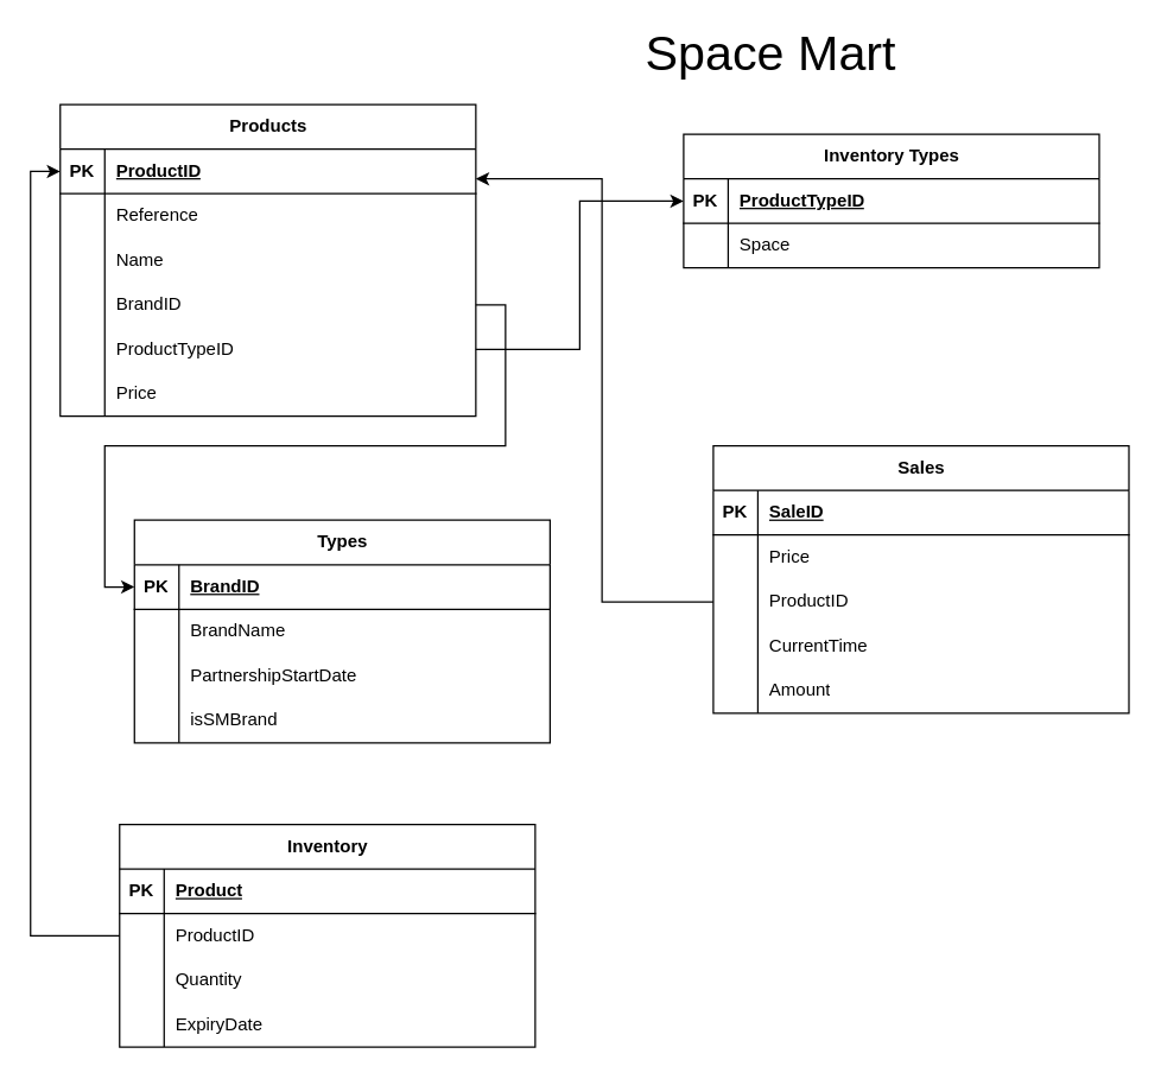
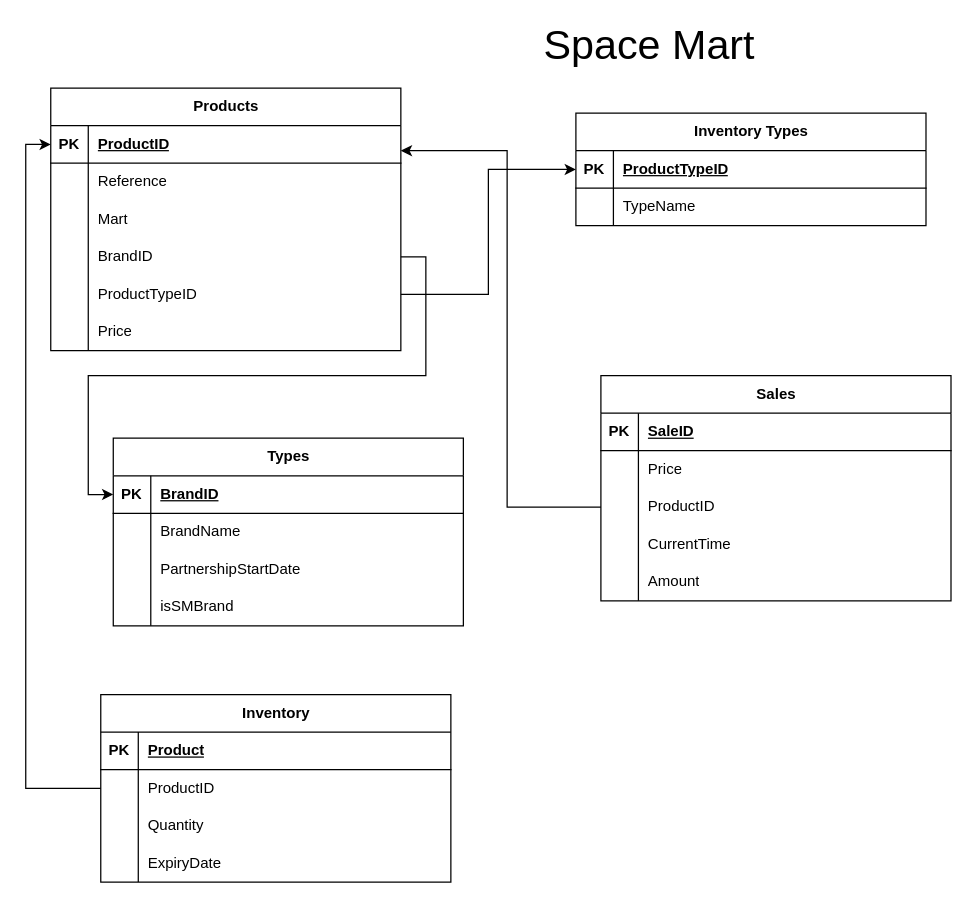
  <mxCell id="0" />
  <mxCell id="1" parent="0" />
  <mxCell id="2" value="Products" style="shape=table;startSize=30;container=1;collapsible=1;childLayout=tableLayout;fixedRows=1;rowLines=0;fontStyle=1;align=center;resizeLast=1;html=1;" parent="1" vertex="1"><mxGeometry x="40" y="70" width="280" height="210" as="geometry"><mxRectangle x="290" y="180" width="90" height="30" as="alternateBounds" /></mxGeometry></mxCell>
  <mxCell id="3" value="" style="shape=tableRow;horizontal=0;startSize=0;swimlaneHead=0;swimlaneBody=0;fillColor=none;collapsible=0;dropTarget=0;points=[[0,0.5],[1,0.5]];portConstraint=eastwest;top=0;left=0;right=0;bottom=1;" parent="2" vertex="1"><mxGeometry y="30" width="280" height="30" as="geometry" /></mxCell>
  <mxCell id="4" value="PK" style="shape=partialRectangle;connectable=0;fillColor=none;top=0;left=0;bottom=0;right=0;fontStyle=1;overflow=hidden;whiteSpace=wrap;html=1;" parent="3" vertex="1"><mxGeometry width="30" height="30" as="geometry"><mxRectangle width="30" height="30" as="alternateBounds" /></mxGeometry></mxCell>
  <mxCell id="5" value="ProductID" style="shape=partialRectangle;connectable=0;fillColor=none;top=0;left=0;bottom=0;right=0;align=left;spacingLeft=6;fontStyle=5;overflow=hidden;whiteSpace=wrap;html=1;" parent="3" vertex="1"><mxGeometry x="30" width="250" height="30" as="geometry"><mxRectangle width="250" height="30" as="alternateBounds" /></mxGeometry></mxCell>
  <mxCell id="6" value="" style="shape=tableRow;horizontal=0;startSize=0;swimlaneHead=0;swimlaneBody=0;fillColor=none;collapsible=0;dropTarget=0;points=[[0,0.5],[1,0.5]];portConstraint=eastwest;top=0;left=0;right=0;bottom=0;" parent="2" vertex="1"><mxGeometry y="60" width="280" height="30" as="geometry" /></mxCell>
  <mxCell id="7" value="" style="shape=partialRectangle;connectable=0;fillColor=none;top=0;left=0;bottom=0;right=0;editable=1;overflow=hidden;whiteSpace=wrap;html=1;" parent="6" vertex="1"><mxGeometry width="30" height="30" as="geometry"><mxRectangle width="30" height="30" as="alternateBounds" /></mxGeometry></mxCell>
  <mxCell id="8" value="Reference" style="shape=partialRectangle;connectable=0;fillColor=none;top=0;left=0;bottom=0;right=0;align=left;spacingLeft=6;overflow=hidden;whiteSpace=wrap;html=1;" parent="6" vertex="1"><mxGeometry x="30" width="250" height="30" as="geometry"><mxRectangle width="250" height="30" as="alternateBounds" /></mxGeometry></mxCell>
  <mxCell id="9" value="" style="shape=tableRow;horizontal=0;startSize=0;swimlaneHead=0;swimlaneBody=0;fillColor=none;collapsible=0;dropTarget=0;points=[[0,0.5],[1,0.5]];portConstraint=eastwest;top=0;left=0;right=0;bottom=0;" parent="2" vertex="1"><mxGeometry y="90" width="280" height="30" as="geometry" /></mxCell>
  <mxCell id="10" value="" style="shape=partialRectangle;connectable=0;fillColor=none;top=0;left=0;bottom=0;right=0;editable=1;overflow=hidden;whiteSpace=wrap;html=1;" parent="9" vertex="1"><mxGeometry width="30" height="30" as="geometry"><mxRectangle width="30" height="30" as="alternateBounds" /></mxGeometry></mxCell>
- <mxCell id="11" value="Name" style="shape=partialRectangle;connectable=0;fillColor=none;top=0;left=0;bottom=0;right=0;align=left;spacingLeft=6;overflow=hidden;whiteSpace=wrap;html=1;" parent="9" vertex="1"><mxGeometry x="30" width="250" height="30" as="geometry"><mxRectangle width="250" height="30" as="alternateBounds" /></mxGeometry></mxCell>
+ <mxCell id="11" value="Mart" style="shape=partialRectangle;connectable=0;fillColor=none;top=0;left=0;bottom=0;right=0;align=left;spacingLeft=6;overflow=hidden;whiteSpace=wrap;html=1;" parent="9" vertex="1"><mxGeometry x="30" width="250" height="30" as="geometry"><mxRectangle width="250" height="30" as="alternateBounds" /></mxGeometry></mxCell>
  <mxCell id="12" value="" style="shape=tableRow;horizontal=0;startSize=0;swimlaneHead=0;swimlaneBody=0;fillColor=none;collapsible=0;dropTarget=0;points=[[0,0.5],[1,0.5]];portConstraint=eastwest;top=0;left=0;right=0;bottom=0;" parent="2" vertex="1"><mxGeometry y="120" width="280" height="30" as="geometry" /></mxCell>
  <mxCell id="13" value="" style="shape=partialRectangle;connectable=0;fillColor=none;top=0;left=0;bottom=0;right=0;editable=1;overflow=hidden;whiteSpace=wrap;html=1;" parent="12" vertex="1"><mxGeometry width="30" height="30" as="geometry"><mxRectangle width="30" height="30" as="alternateBounds" /></mxGeometry></mxCell>
  <mxCell id="14" value="BrandID" style="shape=partialRectangle;connectable=0;fillColor=none;top=0;left=0;bottom=0;right=0;align=left;spacingLeft=6;overflow=hidden;whiteSpace=wrap;html=1;" parent="12" vertex="1"><mxGeometry x="30" width="250" height="30" as="geometry"><mxRectangle width="250" height="30" as="alternateBounds" /></mxGeometry></mxCell>
  <mxCell id="15" style="shape=tableRow;horizontal=0;startSize=0;swimlaneHead=0;swimlaneBody=0;fillColor=none;collapsible=0;dropTarget=0;points=[[0,0.5],[1,0.5]];portConstraint=eastwest;top=0;left=0;right=0;bottom=0;" parent="2" vertex="1"><mxGeometry y="150" width="280" height="30" as="geometry" /></mxCell>
  <mxCell id="16" style="shape=partialRectangle;connectable=0;fillColor=none;top=0;left=0;bottom=0;right=0;editable=1;overflow=hidden;whiteSpace=wrap;html=1;" parent="15" vertex="1"><mxGeometry width="30" height="30" as="geometry"><mxRectangle width="30" height="30" as="alternateBounds" /></mxGeometry></mxCell>
  <mxCell id="17" value="ProductTypeID" style="shape=partialRectangle;connectable=0;fillColor=none;top=0;left=0;bottom=0;right=0;align=left;spacingLeft=6;overflow=hidden;whiteSpace=wrap;html=1;" parent="15" vertex="1"><mxGeometry x="30" width="250" height="30" as="geometry"><mxRectangle width="250" height="30" as="alternateBounds" /></mxGeometry></mxCell>
  <mxCell id="18" style="shape=tableRow;horizontal=0;startSize=0;swimlaneHead=0;swimlaneBody=0;fillColor=none;collapsible=0;dropTarget=0;points=[[0,0.5],[1,0.5]];portConstraint=eastwest;top=0;left=0;right=0;bottom=0;" vertex="1" parent="2"><mxGeometry y="180" width="280" height="30" as="geometry" /></mxCell>
  <mxCell id="19" style="shape=partialRectangle;connectable=0;fillColor=none;top=0;left=0;bottom=0;right=0;editable=1;overflow=hidden;whiteSpace=wrap;html=1;" vertex="1" parent="18"><mxGeometry width="30" height="30" as="geometry"><mxRectangle width="30" height="30" as="alternateBounds" /></mxGeometry></mxCell>
  <mxCell id="20" value="Price" style="shape=partialRectangle;connectable=0;fillColor=none;top=0;left=0;bottom=0;right=0;align=left;spacingLeft=6;overflow=hidden;whiteSpace=wrap;html=1;" vertex="1" parent="18"><mxGeometry x="30" width="250" height="30" as="geometry"><mxRectangle width="250" height="30" as="alternateBounds" /></mxGeometry></mxCell>
  <mxCell id="21" value="Space Mart" style="text;html=1;strokeColor=none;fillColor=none;align=center;verticalAlign=middle;whiteSpace=wrap;rounded=0;fontSize=33;" parent="1" vertex="1"><mxGeometry x="404" y="20" width="230" height="30" as="geometry" /></mxCell>
  <mxCell id="22" value="Inventory Types" style="shape=table;startSize=30;container=1;collapsible=1;childLayout=tableLayout;fixedRows=1;rowLines=0;fontStyle=1;align=center;resizeLast=1;html=1;" parent="1" vertex="1"><mxGeometry x="460" y="90" width="280" height="90" as="geometry"><mxRectangle x="290" y="180" width="90" height="30" as="alternateBounds" /></mxGeometry></mxCell>
  <mxCell id="23" value="" style="shape=tableRow;horizontal=0;startSize=0;swimlaneHead=0;swimlaneBody=0;fillColor=none;collapsible=0;dropTarget=0;points=[[0,0.5],[1,0.5]];portConstraint=eastwest;top=0;left=0;right=0;bottom=1;" parent="22" vertex="1"><mxGeometry y="30" width="280" height="30" as="geometry" /></mxCell>
  <mxCell id="24" value="PK" style="shape=partialRectangle;connectable=0;fillColor=none;top=0;left=0;bottom=0;right=0;fontStyle=1;overflow=hidden;whiteSpace=wrap;html=1;" parent="23" vertex="1"><mxGeometry width="30" height="30" as="geometry"><mxRectangle width="30" height="30" as="alternateBounds" /></mxGeometry></mxCell>
  <mxCell id="25" value="ProductTypeID" style="shape=partialRectangle;connectable=0;fillColor=none;top=0;left=0;bottom=0;right=0;align=left;spacingLeft=6;fontStyle=5;overflow=hidden;whiteSpace=wrap;html=1;" parent="23" vertex="1"><mxGeometry x="30" width="250" height="30" as="geometry"><mxRectangle width="250" height="30" as="alternateBounds" /></mxGeometry></mxCell>
  <mxCell id="26" value="" style="shape=tableRow;horizontal=0;startSize=0;swimlaneHead=0;swimlaneBody=0;fillColor=none;collapsible=0;dropTarget=0;points=[[0,0.5],[1,0.5]];portConstraint=eastwest;top=0;left=0;right=0;bottom=0;" parent="22" vertex="1"><mxGeometry y="60" width="280" height="30" as="geometry" /></mxCell>
  <mxCell id="27" value="" style="shape=partialRectangle;connectable=0;fillColor=none;top=0;left=0;bottom=0;right=0;editable=1;overflow=hidden;whiteSpace=wrap;html=1;" parent="26" vertex="1"><mxGeometry width="30" height="30" as="geometry"><mxRectangle width="30" height="30" as="alternateBounds" /></mxGeometry></mxCell>
- <mxCell id="28" value="Space" style="shape=partialRectangle;connectable=0;fillColor=none;top=0;left=0;bottom=0;right=0;align=left;spacingLeft=6;overflow=hidden;whiteSpace=wrap;html=1;" parent="26" vertex="1"><mxGeometry x="30" width="250" height="30" as="geometry"><mxRectangle width="250" height="30" as="alternateBounds" /></mxGeometry></mxCell>
+ <mxCell id="28" value="TypeName" style="shape=partialRectangle;connectable=0;fillColor=none;top=0;left=0;bottom=0;right=0;align=left;spacingLeft=6;overflow=hidden;whiteSpace=wrap;html=1;" parent="26" vertex="1"><mxGeometry x="30" width="250" height="30" as="geometry"><mxRectangle width="250" height="30" as="alternateBounds" /></mxGeometry></mxCell>
  <mxCell id="29" style="edgeStyle=orthogonalEdgeStyle;rounded=0;orthogonalLoop=1;jettySize=auto;html=1;" parent="1" source="15" target="23" edge="1"><mxGeometry relative="1" as="geometry" /></mxCell>
  <mxCell id="30" value="Types" style="shape=table;startSize=30;container=1;collapsible=1;childLayout=tableLayout;fixedRows=1;rowLines=0;fontStyle=1;align=center;resizeLast=1;html=1;" parent="1" vertex="1"><mxGeometry x="90" y="350" width="280" height="150" as="geometry"><mxRectangle x="290" y="180" width="90" height="30" as="alternateBounds" /></mxGeometry></mxCell>
  <mxCell id="31" value="" style="shape=tableRow;horizontal=0;startSize=0;swimlaneHead=0;swimlaneBody=0;fillColor=none;collapsible=0;dropTarget=0;points=[[0,0.5],[1,0.5]];portConstraint=eastwest;top=0;left=0;right=0;bottom=1;" parent="30" vertex="1"><mxGeometry y="30" width="280" height="30" as="geometry" /></mxCell>
  <mxCell id="32" value="PK" style="shape=partialRectangle;connectable=0;fillColor=none;top=0;left=0;bottom=0;right=0;fontStyle=1;overflow=hidden;whiteSpace=wrap;html=1;" parent="31" vertex="1"><mxGeometry width="30" height="30" as="geometry"><mxRectangle width="30" height="30" as="alternateBounds" /></mxGeometry></mxCell>
  <mxCell id="33" value="BrandID" style="shape=partialRectangle;connectable=0;fillColor=none;top=0;left=0;bottom=0;right=0;align=left;spacingLeft=6;fontStyle=5;overflow=hidden;whiteSpace=wrap;html=1;" parent="31" vertex="1"><mxGeometry x="30" width="250" height="30" as="geometry"><mxRectangle width="250" height="30" as="alternateBounds" /></mxGeometry></mxCell>
  <mxCell id="34" value="" style="shape=tableRow;horizontal=0;startSize=0;swimlaneHead=0;swimlaneBody=0;fillColor=none;collapsible=0;dropTarget=0;points=[[0,0.5],[1,0.5]];portConstraint=eastwest;top=0;left=0;right=0;bottom=0;" parent="30" vertex="1"><mxGeometry y="60" width="280" height="30" as="geometry" /></mxCell>
  <mxCell id="35" value="" style="shape=partialRectangle;connectable=0;fillColor=none;top=0;left=0;bottom=0;right=0;editable=1;overflow=hidden;whiteSpace=wrap;html=1;" parent="34" vertex="1"><mxGeometry width="30" height="30" as="geometry"><mxRectangle width="30" height="30" as="alternateBounds" /></mxGeometry></mxCell>
  <mxCell id="36" value="BrandName" style="shape=partialRectangle;connectable=0;fillColor=none;top=0;left=0;bottom=0;right=0;align=left;spacingLeft=6;overflow=hidden;whiteSpace=wrap;html=1;" parent="34" vertex="1"><mxGeometry x="30" width="250" height="30" as="geometry"><mxRectangle width="250" height="30" as="alternateBounds" /></mxGeometry></mxCell>
  <mxCell id="37" value="" style="shape=tableRow;horizontal=0;startSize=0;swimlaneHead=0;swimlaneBody=0;fillColor=none;collapsible=0;dropTarget=0;points=[[0,0.5],[1,0.5]];portConstraint=eastwest;top=0;left=0;right=0;bottom=0;" parent="30" vertex="1"><mxGeometry y="90" width="280" height="30" as="geometry" /></mxCell>
  <mxCell id="38" value="" style="shape=partialRectangle;connectable=0;fillColor=none;top=0;left=0;bottom=0;right=0;editable=1;overflow=hidden;whiteSpace=wrap;html=1;" parent="37" vertex="1"><mxGeometry width="30" height="30" as="geometry"><mxRectangle width="30" height="30" as="alternateBounds" /></mxGeometry></mxCell>
  <mxCell id="39" value="PartnershipStartDate" style="shape=partialRectangle;connectable=0;fillColor=none;top=0;left=0;bottom=0;right=0;align=left;spacingLeft=6;overflow=hidden;whiteSpace=wrap;html=1;" parent="37" vertex="1"><mxGeometry x="30" width="250" height="30" as="geometry"><mxRectangle width="250" height="30" as="alternateBounds" /></mxGeometry></mxCell>
  <mxCell id="40" value="" style="shape=tableRow;horizontal=0;startSize=0;swimlaneHead=0;swimlaneBody=0;fillColor=none;collapsible=0;dropTarget=0;points=[[0,0.5],[1,0.5]];portConstraint=eastwest;top=0;left=0;right=0;bottom=0;" parent="30" vertex="1"><mxGeometry y="120" width="280" height="30" as="geometry" /></mxCell>
  <mxCell id="41" value="" style="shape=partialRectangle;connectable=0;fillColor=none;top=0;left=0;bottom=0;right=0;editable=1;overflow=hidden;whiteSpace=wrap;html=1;" parent="40" vertex="1"><mxGeometry width="30" height="30" as="geometry"><mxRectangle width="30" height="30" as="alternateBounds" /></mxGeometry></mxCell>
  <mxCell id="42" value="isSMBrand" style="shape=partialRectangle;connectable=0;fillColor=none;top=0;left=0;bottom=0;right=0;align=left;spacingLeft=6;overflow=hidden;whiteSpace=wrap;html=1;" parent="40" vertex="1"><mxGeometry x="30" width="250" height="30" as="geometry"><mxRectangle width="250" height="30" as="alternateBounds" /></mxGeometry></mxCell>
  <mxCell id="43" style="edgeStyle=orthogonalEdgeStyle;rounded=0;orthogonalLoop=1;jettySize=auto;html=1;" parent="1" source="12" target="31" edge="1"><mxGeometry relative="1" as="geometry" /></mxCell>
  <mxCell id="44" value="Sales" style="shape=table;startSize=30;container=1;collapsible=1;childLayout=tableLayout;fixedRows=1;rowLines=0;fontStyle=1;align=center;resizeLast=1;html=1;" parent="1" vertex="1"><mxGeometry x="480" y="300" width="280" height="180" as="geometry"><mxRectangle x="290" y="180" width="90" height="30" as="alternateBounds" /></mxGeometry></mxCell>
  <mxCell id="45" value="" style="shape=tableRow;horizontal=0;startSize=0;swimlaneHead=0;swimlaneBody=0;fillColor=none;collapsible=0;dropTarget=0;points=[[0,0.5],[1,0.5]];portConstraint=eastwest;top=0;left=0;right=0;bottom=1;" parent="44" vertex="1"><mxGeometry y="30" width="280" height="30" as="geometry" /></mxCell>
  <mxCell id="46" value="PK" style="shape=partialRectangle;connectable=0;fillColor=none;top=0;left=0;bottom=0;right=0;fontStyle=1;overflow=hidden;whiteSpace=wrap;html=1;" parent="45" vertex="1"><mxGeometry width="30" height="30" as="geometry"><mxRectangle width="30" height="30" as="alternateBounds" /></mxGeometry></mxCell>
  <mxCell id="47" value="SaleID" style="shape=partialRectangle;connectable=0;fillColor=none;top=0;left=0;bottom=0;right=0;align=left;spacingLeft=6;fontStyle=5;overflow=hidden;whiteSpace=wrap;html=1;" parent="45" vertex="1"><mxGeometry x="30" width="250" height="30" as="geometry"><mxRectangle width="250" height="30" as="alternateBounds" /></mxGeometry></mxCell>
  <mxCell id="48" value="" style="shape=tableRow;horizontal=0;startSize=0;swimlaneHead=0;swimlaneBody=0;fillColor=none;collapsible=0;dropTarget=0;points=[[0,0.5],[1,0.5]];portConstraint=eastwest;top=0;left=0;right=0;bottom=0;" parent="44" vertex="1"><mxGeometry y="60" width="280" height="30" as="geometry" /></mxCell>
  <mxCell id="49" value="" style="shape=partialRectangle;connectable=0;fillColor=none;top=0;left=0;bottom=0;right=0;editable=1;overflow=hidden;whiteSpace=wrap;html=1;" parent="48" vertex="1"><mxGeometry width="30" height="30" as="geometry"><mxRectangle width="30" height="30" as="alternateBounds" /></mxGeometry></mxCell>
  <mxCell id="50" value="Price" style="shape=partialRectangle;connectable=0;fillColor=none;top=0;left=0;bottom=0;right=0;align=left;spacingLeft=6;overflow=hidden;whiteSpace=wrap;html=1;" parent="48" vertex="1"><mxGeometry x="30" width="250" height="30" as="geometry"><mxRectangle width="250" height="30" as="alternateBounds" /></mxGeometry></mxCell>
  <mxCell id="51" value="" style="shape=tableRow;horizontal=0;startSize=0;swimlaneHead=0;swimlaneBody=0;fillColor=none;collapsible=0;dropTarget=0;points=[[0,0.5],[1,0.5]];portConstraint=eastwest;top=0;left=0;right=0;bottom=0;" parent="44" vertex="1"><mxGeometry y="90" width="280" height="30" as="geometry" /></mxCell>
  <mxCell id="52" value="" style="shape=partialRectangle;connectable=0;fillColor=none;top=0;left=0;bottom=0;right=0;editable=1;overflow=hidden;whiteSpace=wrap;html=1;" parent="51" vertex="1"><mxGeometry width="30" height="30" as="geometry"><mxRectangle width="30" height="30" as="alternateBounds" /></mxGeometry></mxCell>
  <mxCell id="53" value="ProductID" style="shape=partialRectangle;connectable=0;fillColor=none;top=0;left=0;bottom=0;right=0;align=left;spacingLeft=6;overflow=hidden;whiteSpace=wrap;html=1;" parent="51" vertex="1"><mxGeometry x="30" width="250" height="30" as="geometry"><mxRectangle width="250" height="30" as="alternateBounds" /></mxGeometry></mxCell>
  <mxCell id="54" value="" style="shape=tableRow;horizontal=0;startSize=0;swimlaneHead=0;swimlaneBody=0;fillColor=none;collapsible=0;dropTarget=0;points=[[0,0.5],[1,0.5]];portConstraint=eastwest;top=0;left=0;right=0;bottom=0;" parent="44" vertex="1"><mxGeometry y="120" width="280" height="30" as="geometry" /></mxCell>
  <mxCell id="55" value="" style="shape=partialRectangle;connectable=0;fillColor=none;top=0;left=0;bottom=0;right=0;editable=1;overflow=hidden;whiteSpace=wrap;html=1;" parent="54" vertex="1"><mxGeometry width="30" height="30" as="geometry"><mxRectangle width="30" height="30" as="alternateBounds" /></mxGeometry></mxCell>
  <mxCell id="56" value="CurrentTime" style="shape=partialRectangle;connectable=0;fillColor=none;top=0;left=0;bottom=0;right=0;align=left;spacingLeft=6;overflow=hidden;whiteSpace=wrap;html=1;" parent="54" vertex="1"><mxGeometry x="30" width="250" height="30" as="geometry"><mxRectangle width="250" height="30" as="alternateBounds" /></mxGeometry></mxCell>
  <mxCell id="57" style="shape=tableRow;horizontal=0;startSize=0;swimlaneHead=0;swimlaneBody=0;fillColor=none;collapsible=0;dropTarget=0;points=[[0,0.5],[1,0.5]];portConstraint=eastwest;top=0;left=0;right=0;bottom=0;" parent="44" vertex="1"><mxGeometry y="150" width="280" height="30" as="geometry" /></mxCell>
  <mxCell id="58" style="shape=partialRectangle;connectable=0;fillColor=none;top=0;left=0;bottom=0;right=0;editable=1;overflow=hidden;whiteSpace=wrap;html=1;" parent="57" vertex="1"><mxGeometry width="30" height="30" as="geometry"><mxRectangle width="30" height="30" as="alternateBounds" /></mxGeometry></mxCell>
  <mxCell id="59" value="Amount" style="shape=partialRectangle;connectable=0;fillColor=none;top=0;left=0;bottom=0;right=0;align=left;spacingLeft=6;overflow=hidden;whiteSpace=wrap;html=1;" parent="57" vertex="1"><mxGeometry x="30" width="250" height="30" as="geometry"><mxRectangle width="250" height="30" as="alternateBounds" /></mxGeometry></mxCell>
  <mxCell id="60" style="edgeStyle=orthogonalEdgeStyle;rounded=0;orthogonalLoop=1;jettySize=auto;html=1;" parent="1" source="51" target="3" edge="1"><mxGeometry relative="1" as="geometry"><Array as="points"><mxPoint x="405" y="405" /><mxPoint x="405" y="120" /></Array></mxGeometry></mxCell>
  <mxCell id="61" value="Inventory" style="shape=table;startSize=30;container=1;collapsible=1;childLayout=tableLayout;fixedRows=1;rowLines=0;fontStyle=1;align=center;resizeLast=1;html=1;" parent="1" vertex="1"><mxGeometry x="80" y="555" width="280" height="150" as="geometry"><mxRectangle x="290" y="180" width="90" height="30" as="alternateBounds" /></mxGeometry></mxCell>
  <mxCell id="62" value="" style="shape=tableRow;horizontal=0;startSize=0;swimlaneHead=0;swimlaneBody=0;fillColor=none;collapsible=0;dropTarget=0;points=[[0,0.5],[1,0.5]];portConstraint=eastwest;top=0;left=0;right=0;bottom=1;" parent="61" vertex="1"><mxGeometry y="30" width="280" height="30" as="geometry" /></mxCell>
  <mxCell id="63" value="PK" style="shape=partialRectangle;connectable=0;fillColor=none;top=0;left=0;bottom=0;right=0;fontStyle=1;overflow=hidden;whiteSpace=wrap;html=1;" parent="62" vertex="1"><mxGeometry width="30" height="30" as="geometry"><mxRectangle width="30" height="30" as="alternateBounds" /></mxGeometry></mxCell>
  <mxCell id="64" value="Product" style="shape=partialRectangle;connectable=0;fillColor=none;top=0;left=0;bottom=0;right=0;align=left;spacingLeft=6;fontStyle=5;overflow=hidden;whiteSpace=wrap;html=1;" parent="62" vertex="1"><mxGeometry x="30" width="250" height="30" as="geometry"><mxRectangle width="250" height="30" as="alternateBounds" /></mxGeometry></mxCell>
  <mxCell id="65" value="" style="shape=tableRow;horizontal=0;startSize=0;swimlaneHead=0;swimlaneBody=0;fillColor=none;collapsible=0;dropTarget=0;points=[[0,0.5],[1,0.5]];portConstraint=eastwest;top=0;left=0;right=0;bottom=0;" parent="61" vertex="1"><mxGeometry y="60" width="280" height="30" as="geometry" /></mxCell>
  <mxCell id="66" value="" style="shape=partialRectangle;connectable=0;fillColor=none;top=0;left=0;bottom=0;right=0;editable=1;overflow=hidden;whiteSpace=wrap;html=1;" parent="65" vertex="1"><mxGeometry width="30" height="30" as="geometry"><mxRectangle width="30" height="30" as="alternateBounds" /></mxGeometry></mxCell>
  <mxCell id="67" value="ProductID" style="shape=partialRectangle;connectable=0;fillColor=none;top=0;left=0;bottom=0;right=0;align=left;spacingLeft=6;overflow=hidden;whiteSpace=wrap;html=1;" parent="65" vertex="1"><mxGeometry x="30" width="250" height="30" as="geometry"><mxRectangle width="250" height="30" as="alternateBounds" /></mxGeometry></mxCell>
  <mxCell id="68" value="" style="shape=tableRow;horizontal=0;startSize=0;swimlaneHead=0;swimlaneBody=0;fillColor=none;collapsible=0;dropTarget=0;points=[[0,0.5],[1,0.5]];portConstraint=eastwest;top=0;left=0;right=0;bottom=0;" parent="61" vertex="1"><mxGeometry y="90" width="280" height="30" as="geometry" /></mxCell>
  <mxCell id="69" value="" style="shape=partialRectangle;connectable=0;fillColor=none;top=0;left=0;bottom=0;right=0;editable=1;overflow=hidden;whiteSpace=wrap;html=1;" parent="68" vertex="1"><mxGeometry width="30" height="30" as="geometry"><mxRectangle width="30" height="30" as="alternateBounds" /></mxGeometry></mxCell>
  <mxCell id="70" value="Quantity" style="shape=partialRectangle;connectable=0;fillColor=none;top=0;left=0;bottom=0;right=0;align=left;spacingLeft=6;overflow=hidden;whiteSpace=wrap;html=1;" parent="68" vertex="1"><mxGeometry x="30" width="250" height="30" as="geometry"><mxRectangle width="250" height="30" as="alternateBounds" /></mxGeometry></mxCell>
  <mxCell id="71" style="shape=tableRow;horizontal=0;startSize=0;swimlaneHead=0;swimlaneBody=0;fillColor=none;collapsible=0;dropTarget=0;points=[[0,0.5],[1,0.5]];portConstraint=eastwest;top=0;left=0;right=0;bottom=0;" parent="61" vertex="1"><mxGeometry y="120" width="280" height="30" as="geometry" /></mxCell>
  <mxCell id="72" style="shape=partialRectangle;connectable=0;fillColor=none;top=0;left=0;bottom=0;right=0;editable=1;overflow=hidden;whiteSpace=wrap;html=1;" parent="71" vertex="1"><mxGeometry width="30" height="30" as="geometry"><mxRectangle width="30" height="30" as="alternateBounds" /></mxGeometry></mxCell>
  <mxCell id="73" value="ExpiryDate" style="shape=partialRectangle;connectable=0;fillColor=none;top=0;left=0;bottom=0;right=0;align=left;spacingLeft=6;overflow=hidden;whiteSpace=wrap;html=1;" parent="71" vertex="1"><mxGeometry x="30" width="250" height="30" as="geometry"><mxRectangle width="250" height="30" as="alternateBounds" /></mxGeometry></mxCell>
  <mxCell id="74" style="edgeStyle=orthogonalEdgeStyle;rounded=0;orthogonalLoop=1;jettySize=auto;html=1;" parent="1" source="65" target="3" edge="1"><mxGeometry relative="1" as="geometry"><Array as="points"><mxPoint x="20" y="630" /><mxPoint x="20" y="115" /></Array></mxGeometry></mxCell>
